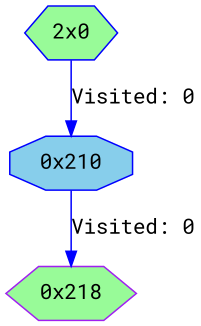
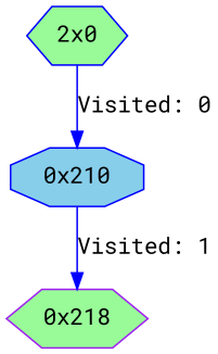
  digraph {
    fontname="Roboto Mono"
    node [color=blue fillcolor=palegreen fontname="Roboto Mono" shape=hexagon style=filled]
    edge [color=blue fontname="Roboto Mono"]
    n1 [label="2x0"]
    "0x210" [fillcolor=skyblue shape=octagon]
    "0x218" [color=purple]
    n1 -> "0x210" [label="Visited: 0"]
-   "0x210" -> "0x218" [label="Visited: 0"]
+   "0x210" -> "0x218" [label="Visited: 1"]
  }
